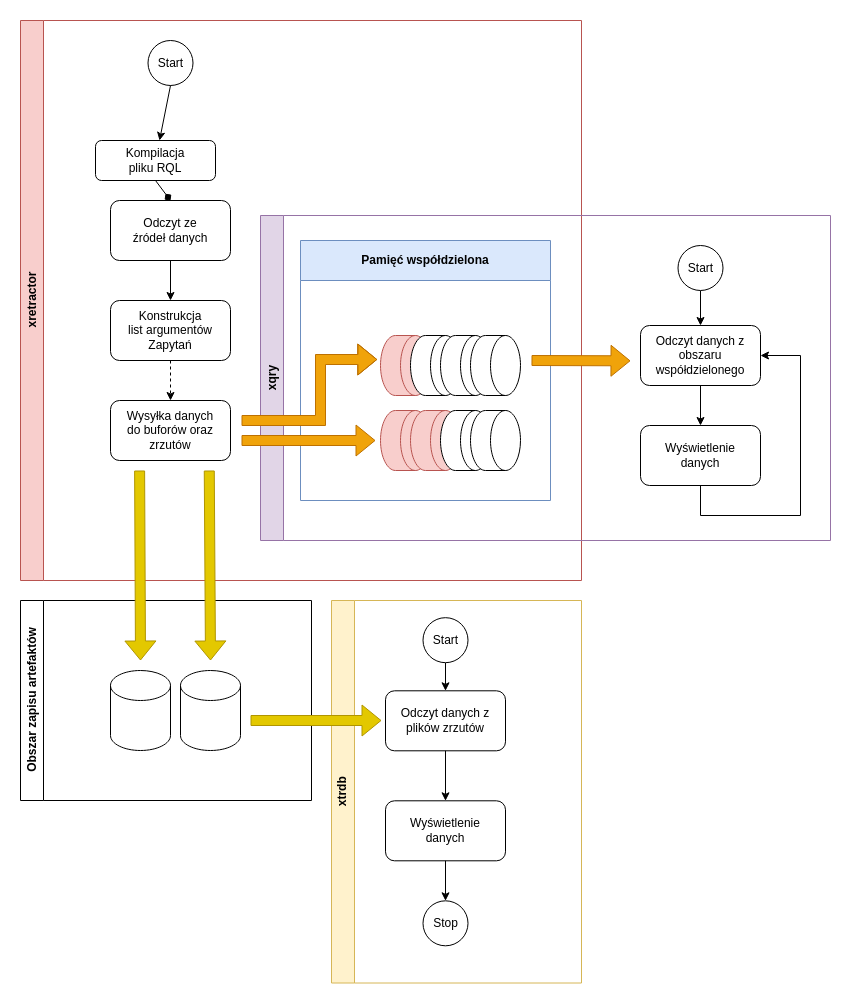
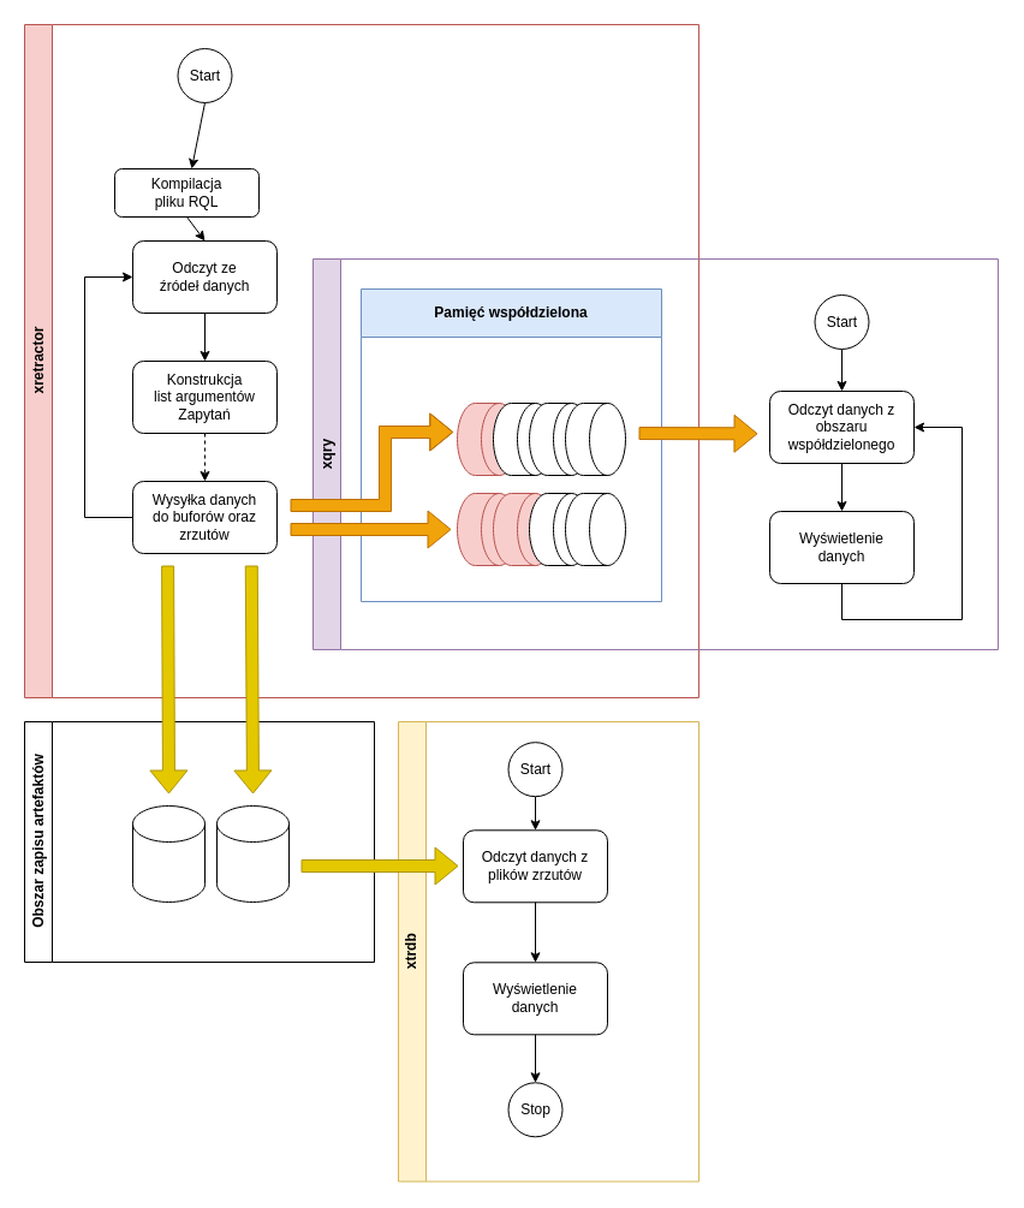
  <mxCell id="0" />
  <mxCell id="1" parent="0" />
  <mxCell id="2" value="Obszar zapisu artefaktów" style="swimlane;horizontal=0;whiteSpace=wrap;html=1;" parent="1" vertex="1"><mxGeometry x="20" y="600" width="291" height="200" as="geometry" /></mxCell>
  <mxCell id="3" value="" style="shape=cylinder3;whiteSpace=wrap;html=1;boundedLbl=1;backgroundOutline=1;size=15;" parent="2" vertex="1"><mxGeometry x="90" y="70" width="60" height="80" as="geometry" /></mxCell>
  <mxCell id="4" value="" style="shape=cylinder3;whiteSpace=wrap;html=1;boundedLbl=1;backgroundOutline=1;size=15;" parent="2" vertex="1"><mxGeometry x="160" y="70" width="60" height="80" as="geometry" /></mxCell>
  <mxCell id="5" value="xretractor" style="swimlane;horizontal=0;whiteSpace=wrap;html=1;fillColor=#f8cecc;strokeColor=#b85450;" parent="1" vertex="1"><mxGeometry x="20" y="20" width="561" height="560" as="geometry" /></mxCell>
  <mxCell id="6" value="xqry" style="swimlane;horizontal=0;whiteSpace=wrap;html=1;fillColor=#e1d5e7;strokeColor=#9673a6;startSize=23;" parent="5" vertex="1"><mxGeometry x="240" y="195" width="570" height="325" as="geometry" /></mxCell>
  <mxCell id="7" value="Odczyt danych z&lt;div&gt;obszaru współdzielonego&lt;/div&gt;" style="rounded=1;whiteSpace=wrap;html=1;" parent="6" vertex="1"><mxGeometry x="380" y="110" width="120" height="60" as="geometry" /></mxCell>
  <mxCell id="8" value="Wyświetlenie&lt;div&gt;danych&lt;/div&gt;" style="rounded=1;whiteSpace=wrap;html=1;" parent="6" vertex="1"><mxGeometry x="380" y="210" width="120" height="60" as="geometry" /></mxCell>
  <mxCell id="9" value="" style="endArrow=classic;html=1;rounded=0;exitX=0.5;exitY=1;exitDx=0;exitDy=0;" parent="6" source="7" target="8" edge="1"><mxGeometry width="50" height="50" relative="1" as="geometry"><mxPoint x="110" y="220" as="sourcePoint" /><mxPoint x="160" y="170" as="targetPoint" /></mxGeometry></mxCell>
  <mxCell id="10" value="" style="endArrow=classic;html=1;rounded=0;exitX=0.5;exitY=1;exitDx=0;exitDy=0;entryX=1;entryY=0.5;entryDx=0;entryDy=0;" parent="6" source="8" target="7" edge="1"><mxGeometry width="50" height="50" relative="1" as="geometry"><mxPoint x="110" y="220" as="sourcePoint" /><mxPoint x="540" y="90" as="targetPoint" /><Array as="points"><mxPoint x="440" y="300" /><mxPoint x="540" y="300" /><mxPoint x="540" y="140" /></Array></mxGeometry></mxCell>
  <mxCell id="11" style="edgeStyle=orthogonalEdgeStyle;rounded=0;orthogonalLoop=1;jettySize=auto;html=1;exitX=0.5;exitY=1;exitDx=0;exitDy=0;entryX=0.5;entryY=0;entryDx=0;entryDy=0;" parent="6" source="12" target="7" edge="1"><mxGeometry relative="1" as="geometry" /></mxCell>
  <mxCell id="12" value="Start" style="ellipse;whiteSpace=wrap;html=1;aspect=fixed;" parent="6" vertex="1"><mxGeometry x="417.5" y="30" width="45" height="45" as="geometry" /></mxCell>
  <mxCell id="13" value="Pamięć współdzielona" style="swimlane;whiteSpace=wrap;html=1;startSize=40;fillColor=#dae8fc;strokeColor=#6c8ebf;" parent="6" vertex="1"><mxGeometry x="40" y="25" width="250" height="260" as="geometry" /></mxCell>
  <mxCell id="14" value="" style="shape=cylinder3;whiteSpace=wrap;html=1;boundedLbl=1;backgroundOutline=1;size=15;rotation=90;fillColor=#f8cecc;strokeColor=#b85450;" parent="13" vertex="1"><mxGeometry x="75" y="175" width="60" height="50" as="geometry" /></mxCell>
  <mxCell id="15" value="" style="shape=cylinder3;whiteSpace=wrap;html=1;boundedLbl=1;backgroundOutline=1;size=15;rotation=90;fillColor=#f8cecc;strokeColor=#b85450;" parent="13" vertex="1"><mxGeometry x="105" y="175" width="60" height="50" as="geometry" /></mxCell>
  <mxCell id="16" value="" style="shape=cylinder3;whiteSpace=wrap;html=1;boundedLbl=1;backgroundOutline=1;size=15;rotation=90;" parent="13" vertex="1"><mxGeometry x="135" y="175" width="60" height="50" as="geometry" /></mxCell>
  <mxCell id="17" value="" style="shape=cylinder3;whiteSpace=wrap;html=1;boundedLbl=1;backgroundOutline=1;size=15;rotation=90;" parent="13" vertex="1"><mxGeometry x="165" y="175" width="60" height="50" as="geometry" /></mxCell>
  <mxCell id="18" value="" style="shape=cylinder3;whiteSpace=wrap;html=1;boundedLbl=1;backgroundOutline=1;size=15;rotation=90;fillColor=#f8cecc;strokeColor=#b85450;" parent="13" vertex="1"><mxGeometry x="75" y="100" width="60" height="50" as="geometry" /></mxCell>
  <mxCell id="19" value="" style="shape=cylinder3;whiteSpace=wrap;html=1;boundedLbl=1;backgroundOutline=1;size=15;rotation=90;" parent="13" vertex="1"><mxGeometry x="105" y="100" width="60" height="50" as="geometry" /></mxCell>
  <mxCell id="20" value="" style="shape=cylinder3;whiteSpace=wrap;html=1;boundedLbl=1;backgroundOutline=1;size=15;rotation=90;" parent="13" vertex="1"><mxGeometry x="135" y="100" width="60" height="50" as="geometry" /></mxCell>
  <mxCell id="21" value="" style="shape=cylinder3;whiteSpace=wrap;html=1;boundedLbl=1;backgroundOutline=1;size=15;rotation=90;" parent="13" vertex="1"><mxGeometry x="165" y="100" width="60" height="50" as="geometry" /></mxCell>
  <mxCell id="22" value="" style="shape=flexArrow;endArrow=classic;html=1;rounded=0;fillColor=#f0a30a;strokeColor=#BD7000;" parent="13" edge="1"><mxGeometry width="50" height="50" relative="1" as="geometry"><mxPoint x="-59" y="200" as="sourcePoint" /><mxPoint x="75" y="200" as="targetPoint" /></mxGeometry></mxCell>
  <mxCell id="23" value="" style="shape=flexArrow;endArrow=classic;html=1;rounded=0;entryX=0.4;entryY=1.064;entryDx=0;entryDy=0;entryPerimeter=0;fillColor=#f0a30a;strokeColor=#BD7000;" parent="13" target="18" edge="1"><mxGeometry width="50" height="50" relative="1" as="geometry"><mxPoint x="-59" y="180" as="sourcePoint" /><mxPoint x="70" y="120" as="targetPoint" /><Array as="points"><mxPoint x="20" y="180" /><mxPoint x="20" y="119" /></Array></mxGeometry></mxCell>
  <mxCell id="24" value="" style="shape=flexArrow;endArrow=classic;html=1;rounded=0;fillColor=#f0a30a;strokeColor=#BD7000;" parent="6" edge="1"><mxGeometry width="50" height="50" relative="1" as="geometry"><mxPoint x="271" y="145" as="sourcePoint" /><mxPoint x="370" y="145.34" as="targetPoint" /></mxGeometry></mxCell>
  <mxCell id="25" value="Kompilacja&lt;div&gt;pliku RQL&lt;/div&gt;" style="rounded=1;whiteSpace=wrap;html=1;" parent="1" vertex="1"><mxGeometry x="95" y="140" width="120" height="40" as="geometry" /></mxCell>
  <mxCell id="26" value="Odczyt ze&lt;div&gt;źródeł danych&lt;/div&gt;" style="rounded=1;whiteSpace=wrap;html=1;" parent="1" vertex="1"><mxGeometry x="110" y="200" width="120" height="60" as="geometry" /></mxCell>
- <mxCell id="27" value="" style="endArrow=diamond;html=1;rounded=0;exitX=0.5;exitY=1;exitDx=0;exitDy=0;entryX=0.5;entryY=0;entryDx=0;entryDy=0;" parent="1" source="25" target="26" edge="1"><mxGeometry width="50" height="50" relative="1" as="geometry"><mxPoint x="400" y="300" as="sourcePoint" /><mxPoint x="450" y="250" as="targetPoint" /></mxGeometry></mxCell>
+ <mxCell id="27" value="" style="endArrow=classic;html=1;rounded=0;exitX=0.5;exitY=1;exitDx=0;exitDy=0;entryX=0.5;entryY=0;entryDx=0;entryDy=0;" parent="1" source="25" target="26" edge="1"><mxGeometry width="50" height="50" relative="1" as="geometry"><mxPoint x="400" y="300" as="sourcePoint" /><mxPoint x="450" y="250" as="targetPoint" /></mxGeometry></mxCell>
  <mxCell id="28" value="Konstrukcja&lt;div&gt;list argumentów&lt;/div&gt;&lt;div&gt;Zapytań&lt;/div&gt;" style="rounded=1;whiteSpace=wrap;html=1;" parent="1" vertex="1"><mxGeometry x="110" y="300" width="120" height="60" as="geometry" /></mxCell>
  <mxCell id="29" value="" style="endArrow=classic;html=1;rounded=0;entryX=0.5;entryY=0;entryDx=0;entryDy=0;" parent="1" source="26" target="28" edge="1"><mxGeometry width="50" height="50" relative="1" as="geometry"><mxPoint x="330" y="300" as="sourcePoint" /><mxPoint x="380" y="250" as="targetPoint" /></mxGeometry></mxCell>
  <mxCell id="30" value="Wysyłka danych&lt;div&gt;do buforów oraz&lt;/div&gt;&lt;div&gt;zrzutów&lt;/div&gt;" style="rounded=1;whiteSpace=wrap;html=1;" parent="1" vertex="1"><mxGeometry x="110" y="400" width="120" height="60" as="geometry" /></mxCell>
  <mxCell id="31" value="" style="endArrow=classic;html=1;rounded=0;exitX=0.5;exitY=1;exitDx=0;exitDy=0;entryX=0.5;entryY=0;entryDx=0;entryDy=0;dashed=1;" parent="1" source="28" target="30" edge="1"><mxGeometry width="50" height="50" relative="1" as="geometry"><mxPoint x="330" y="300" as="sourcePoint" /><mxPoint x="380" y="250" as="targetPoint" /></mxGeometry></mxCell>
+ <mxCell id="32" value="" style="endArrow=classic;html=1;rounded=0;exitX=0;exitY=0.5;exitDx=0;exitDy=0;entryX=0;entryY=0.5;entryDx=0;entryDy=0;" parent="1" source="30" target="26" edge="1"><mxGeometry width="50" height="50" relative="1" as="geometry"><mxPoint x="-90" y="415" as="sourcePoint" /><mxPoint x="-90" y="230" as="targetPoint" /><Array as="points"><mxPoint x="70" y="430" /><mxPoint x="70" y="230" /></Array></mxGeometry></mxCell>
  <mxCell id="33" value="" style="shape=flexArrow;endArrow=classic;html=1;rounded=0;fillColor=#e3c800;strokeColor=#B09500;" parent="1" edge="1"><mxGeometry width="50" height="50" relative="1" as="geometry"><mxPoint x="139.12" y="470" as="sourcePoint" /><mxPoint x="140" y="660" as="targetPoint" /></mxGeometry></mxCell>
  <mxCell id="34" value="" style="shape=flexArrow;endArrow=classic;html=1;rounded=0;fillColor=#e3c800;strokeColor=#B09500;" parent="1" edge="1"><mxGeometry width="50" height="50" relative="1" as="geometry"><mxPoint x="208.78" y="470" as="sourcePoint" /><mxPoint x="210" y="660" as="targetPoint" /></mxGeometry></mxCell>
  <mxCell id="35" value="Start" style="ellipse;whiteSpace=wrap;html=1;aspect=fixed;" parent="1" vertex="1"><mxGeometry x="147.5" y="40" width="45" height="45" as="geometry" /></mxCell>
  <mxCell id="36" value="" style="endArrow=classic;html=1;rounded=0;exitX=0.5;exitY=1;exitDx=0;exitDy=0;" parent="1" source="35" target="25" edge="1"><mxGeometry width="50" height="50" relative="1" as="geometry"><mxPoint x="180" y="170" as="sourcePoint" /><mxPoint x="180" y="210" as="targetPoint" /></mxGeometry></mxCell>
  <mxCell id="37" value="xtrdb" style="swimlane;horizontal=0;whiteSpace=wrap;html=1;fillColor=#fff2cc;strokeColor=#d6b656;" parent="1" vertex="1"><mxGeometry x="331" y="600" width="250" height="382.5" as="geometry" /></mxCell>
  <mxCell id="38" value="Odczyt danych z plików zrzutów" style="rounded=1;whiteSpace=wrap;html=1;" parent="37" vertex="1"><mxGeometry x="54" y="90.31" width="120" height="60" as="geometry" /></mxCell>
  <mxCell id="39" value="Wyświetlenie&lt;div&gt;danych&lt;/div&gt;" style="rounded=1;whiteSpace=wrap;html=1;" parent="37" vertex="1"><mxGeometry x="54" y="200.31" width="120" height="60" as="geometry" /></mxCell>
  <mxCell id="40" value="" style="endArrow=classic;html=1;rounded=0;exitX=0.5;exitY=1;exitDx=0;exitDy=0;entryX=0.5;entryY=0;entryDx=0;entryDy=0;" parent="37" source="38" target="39" edge="1"><mxGeometry width="50" height="50" relative="1" as="geometry"><mxPoint x="109.75" y="160.31" as="sourcePoint" /><mxPoint x="124" y="160.31" as="targetPoint" /></mxGeometry></mxCell>
  <mxCell id="41" style="edgeStyle=orthogonalEdgeStyle;rounded=0;orthogonalLoop=1;jettySize=auto;html=1;exitX=0.5;exitY=1;exitDx=0;exitDy=0;" parent="37" source="42" target="38" edge="1"><mxGeometry relative="1" as="geometry" /></mxCell>
  <mxCell id="42" value="Start" style="ellipse;whiteSpace=wrap;html=1;aspect=fixed;" parent="37" vertex="1"><mxGeometry x="91.5" y="17.18" width="45" height="45" as="geometry" /></mxCell>
  <mxCell id="43" value="Stop" style="ellipse;whiteSpace=wrap;html=1;aspect=fixed;" parent="37" vertex="1"><mxGeometry x="91.5" y="300.31" width="45" height="45" as="geometry" /></mxCell>
  <mxCell id="44" style="edgeStyle=orthogonalEdgeStyle;rounded=0;orthogonalLoop=1;jettySize=auto;html=1;exitX=0.5;exitY=1;exitDx=0;exitDy=0;" parent="37" source="39" target="43" edge="1"><mxGeometry relative="1" as="geometry" /></mxCell>
  <mxCell id="45" value="" style="shape=flexArrow;endArrow=classic;html=1;rounded=0;fillColor=#e3c800;strokeColor=#B09500;" parent="1" edge="1"><mxGeometry width="50" height="50" relative="1" as="geometry"><mxPoint x="250" y="720" as="sourcePoint" /><mxPoint x="381" y="720" as="targetPoint" /><Array as="points" /></mxGeometry></mxCell>
